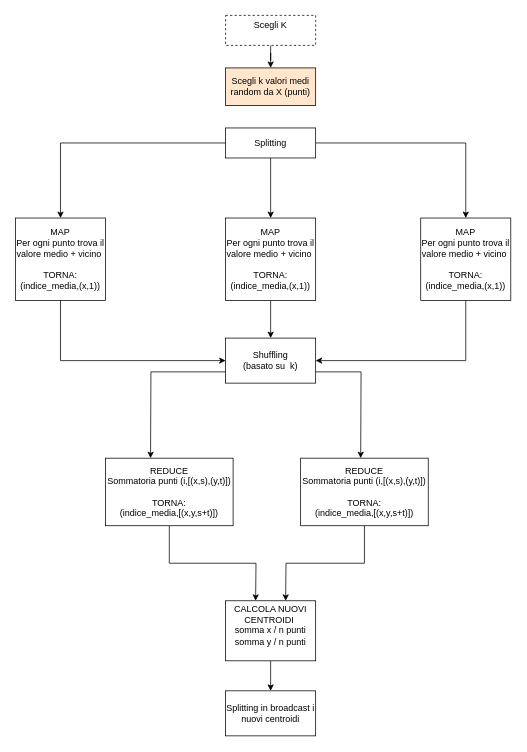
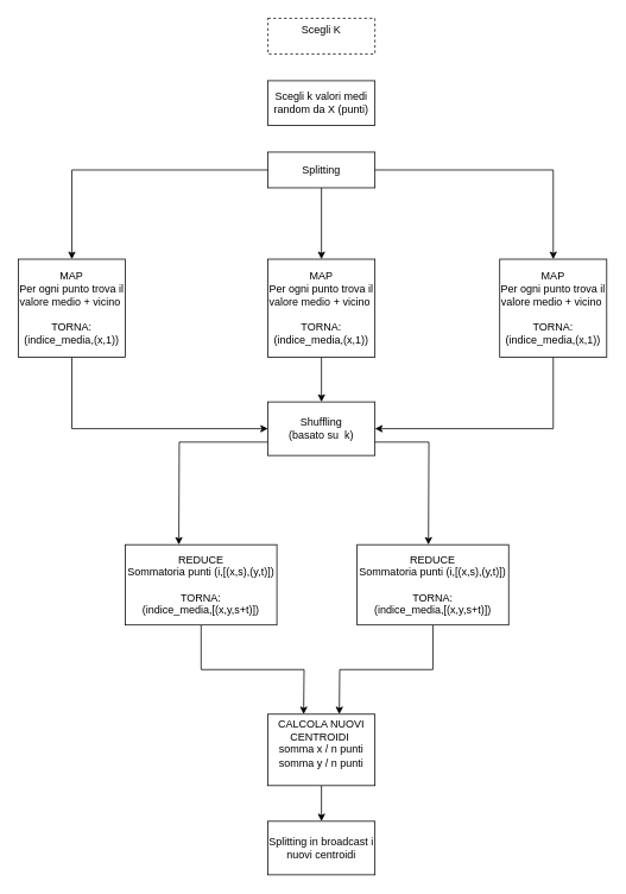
  <mxCell id="0" />
  <mxCell id="1" parent="0" />
- <mxCell id="2" style="edgeStyle=orthogonalEdgeStyle;rounded=0;orthogonalLoop=1;jettySize=auto;html=1;" parent="1" source="3" target="4" edge="1"><mxGeometry relative="1" as="geometry"><mxPoint x="360" y="100" as="targetPoint" /></mxGeometry></mxCell>
  <mxCell id="3" value="Scegli K&lt;div&gt;&lt;br&gt;&lt;/div&gt;" style="rounded=0;whiteSpace=wrap;html=1;dashed=1;" parent="1" vertex="1"><mxGeometry x="300" y="20" width="120" height="40" as="geometry" /></mxCell>
- <mxCell id="4" value="Scegli k valori medi random da X (punti)" style="rounded=0;whiteSpace=wrap;html=1;fillColor=#ffe6cc;" parent="1" vertex="1"><mxGeometry x="300" y="90" width="120" height="50" as="geometry" /></mxCell>
+ <mxCell id="4" value="Scegli k valori medi random da X (punti)" style="rounded=0;whiteSpace=wrap;html=1;" parent="1" vertex="1"><mxGeometry x="300" y="90" width="120" height="50" as="geometry" /></mxCell>
  <mxCell id="5" style="edgeStyle=orthogonalEdgeStyle;rounded=0;orthogonalLoop=1;jettySize=auto;html=1;exitX=0.5;exitY=1;exitDx=0;exitDy=0;entryX=0;entryY=0.5;entryDx=0;entryDy=0;" parent="1" source="6" target="17" edge="1"><mxGeometry relative="1" as="geometry" /></mxCell>
  <mxCell id="6" value="&lt;div&gt;MAP&lt;/div&gt;Per ogni punto trova il valore medio + vicino&amp;nbsp;&lt;div&gt;&lt;br&gt;&lt;/div&gt;&lt;div&gt;TORNA: (indice_media,(x,1))&lt;/div&gt;" style="rounded=0;whiteSpace=wrap;html=1;" parent="1" vertex="1"><mxGeometry x="20" y="290" width="120" height="110" as="geometry" /></mxCell>
  <mxCell id="7" style="edgeStyle=orthogonalEdgeStyle;rounded=0;orthogonalLoop=1;jettySize=auto;html=1;exitX=1;exitY=0.5;exitDx=0;exitDy=0;" parent="1" source="10" target="14" edge="1"><mxGeometry relative="1" as="geometry" /></mxCell>
  <mxCell id="8" style="edgeStyle=orthogonalEdgeStyle;rounded=0;orthogonalLoop=1;jettySize=auto;html=1;exitX=0.5;exitY=1;exitDx=0;exitDy=0;entryX=0.5;entryY=0;entryDx=0;entryDy=0;" parent="1" source="10" target="12" edge="1"><mxGeometry relative="1" as="geometry" /></mxCell>
  <mxCell id="9" style="edgeStyle=orthogonalEdgeStyle;rounded=0;orthogonalLoop=1;jettySize=auto;html=1;exitX=0;exitY=0.5;exitDx=0;exitDy=0;entryX=0.5;entryY=0;entryDx=0;entryDy=0;" parent="1" source="10" target="6" edge="1"><mxGeometry relative="1" as="geometry" /></mxCell>
  <mxCell id="10" value="Splitting" style="rounded=0;whiteSpace=wrap;html=1;" parent="1" vertex="1"><mxGeometry x="300" y="170" width="120" height="40" as="geometry" /></mxCell>
  <mxCell id="11" style="edgeStyle=orthogonalEdgeStyle;rounded=0;orthogonalLoop=1;jettySize=auto;html=1;exitX=0.5;exitY=1;exitDx=0;exitDy=0;entryX=0.5;entryY=0;entryDx=0;entryDy=0;" parent="1" source="12" target="17" edge="1"><mxGeometry relative="1" as="geometry" /></mxCell>
  <mxCell id="12" value="&lt;div&gt;MAP&lt;/div&gt;Per ogni punto trova il valore medio + vicino&amp;nbsp;&lt;div&gt;&lt;br&gt;&lt;/div&gt;&lt;div&gt;TORNA: (indice_media,(x,1))&lt;/div&gt;" style="rounded=0;whiteSpace=wrap;html=1;" parent="1" vertex="1"><mxGeometry x="300" y="290" width="120" height="110" as="geometry" /></mxCell>
  <mxCell id="13" style="edgeStyle=orthogonalEdgeStyle;rounded=0;orthogonalLoop=1;jettySize=auto;html=1;exitX=0.5;exitY=1;exitDx=0;exitDy=0;entryX=1;entryY=0.5;entryDx=0;entryDy=0;" parent="1" source="14" target="17" edge="1"><mxGeometry relative="1" as="geometry" /></mxCell>
  <mxCell id="14" value="&lt;div&gt;MAP&lt;/div&gt;Per ogni punto trova il valore medio + vicino&amp;nbsp;&lt;div&gt;&lt;br&gt;&lt;/div&gt;&lt;div&gt;TORNA: (indice_media,(x,1))&lt;/div&gt;" style="rounded=0;whiteSpace=wrap;html=1;" parent="1" vertex="1"><mxGeometry x="560" y="290" width="120" height="110" as="geometry" /></mxCell>
  <mxCell id="15" style="edgeStyle=orthogonalEdgeStyle;rounded=0;orthogonalLoop=1;jettySize=auto;html=1;exitX=0;exitY=0.75;exitDx=0;exitDy=0;" parent="1" source="17" edge="1"><mxGeometry relative="1" as="geometry"><mxPoint x="200" y="610" as="targetPoint" /></mxGeometry></mxCell>
  <mxCell id="16" style="edgeStyle=orthogonalEdgeStyle;rounded=0;orthogonalLoop=1;jettySize=auto;html=1;exitX=1;exitY=0.75;exitDx=0;exitDy=0;" parent="1" source="17" edge="1"><mxGeometry relative="1" as="geometry"><mxPoint x="480" y="610" as="targetPoint" /></mxGeometry></mxCell>
  <mxCell id="17" value="Shuffling&lt;div&gt;(basato su&amp;nbsp; k)&lt;/div&gt;" style="rounded=0;whiteSpace=wrap;html=1;" parent="1" vertex="1"><mxGeometry x="300" y="450" width="120" height="60" as="geometry" /></mxCell>
  <mxCell id="18" style="edgeStyle=orthogonalEdgeStyle;rounded=0;orthogonalLoop=1;jettySize=auto;html=1;exitX=0.5;exitY=1;exitDx=0;exitDy=0;" parent="1" source="19" edge="1"><mxGeometry relative="1" as="geometry"><mxPoint x="340" y="800" as="targetPoint" /></mxGeometry></mxCell>
  <mxCell id="19" value="REDUCE&lt;div&gt;Sommatoria punti (&lt;span style=&quot;color: rgba(0, 0, 0, 0); font-family: monospace; font-size: 0px; text-align: start; text-wrap: nowrap; background-color: initial;&quot;&gt;%3CmxGraphModel%3E%3Croot%3E%3CmxCell%20id%3D%220%22%2F%3E%3CmxCell%20id%3D%221%22%20parent%3D%220%22%2F%3E%3CmxCell%20id%3D%222%22%20value%3D%22%26lt%3Bdiv%26gt%3BMAP%26lt%3B%2Fdiv%26gt%3BPer%20ogni%20punto%20trova%20il%20valore%20medio%20%2B%20vicino%26amp%3Bnbsp%3B%26lt%3Bdiv%26gt%3B%26lt%3Bbr%26gt%3B%26lt%3B%2Fdiv%26gt%3B%26lt%3Bdiv%26gt%3BTORNA%3A%20(indice_media%2C(x%2C1))%26lt%3B%2Fdiv%26gt%3B%22%20style%3D%22rounded%3D0%3BwhiteSpace%3Dwrap%3Bhtml%3D1%3B%22%20vertex%3D%221%22%20parent%3D%221%22%3E%3CmxGeometry%20x%3D%2260%22%20y%3D%22290%22%20width%3D%22120%22%20height%3D%22110%22%20as%3D%22geometry%22%2F%3E%3C%2FmxCell%3E%3C%2Froot%3E%3C%2FmxGraphModel%3E&lt;/span&gt;&lt;span style=&quot;background-color: initial;&quot;&gt;i,[(x,s),(y,t)])&lt;/span&gt;&lt;/div&gt;&lt;div&gt;&lt;br&gt;&lt;/div&gt;&lt;div&gt;TORNA:&lt;/div&gt;&lt;div&gt;(indice_media,[(x,y,s+t)])&lt;/div&gt;" style="rounded=0;whiteSpace=wrap;html=1;" parent="1" vertex="1"><mxGeometry x="140" y="610" width="170" height="90" as="geometry" /></mxCell>
  <mxCell id="20" style="edgeStyle=orthogonalEdgeStyle;rounded=0;orthogonalLoop=1;jettySize=auto;html=1;exitX=0.5;exitY=1;exitDx=0;exitDy=0;" parent="1" source="21" edge="1"><mxGeometry relative="1" as="geometry"><mxPoint x="380" y="800" as="targetPoint" /></mxGeometry></mxCell>
  <mxCell id="21" value="REDUCE&lt;div&gt;Sommatoria punti (&lt;span style=&quot;color: rgba(0, 0, 0, 0); font-family: monospace; font-size: 0px; text-align: start; text-wrap: nowrap; background-color: initial;&quot;&gt;%3CmxGraphModel%3E%3Croot%3E%3CmxCell%20id%3D%220%22%2F%3E%3CmxCell%20id%3D%221%22%20parent%3D%220%22%2F%3E%3CmxCell%20id%3D%222%22%20value%3D%22%26lt%3Bdiv%26gt%3BMAP%26lt%3B%2Fdiv%26gt%3BPer%20ogni%20punto%20trova%20il%20valore%20medio%20%2B%20vicino%26amp%3Bnbsp%3B%26lt%3Bdiv%26gt%3B%26lt%3Bbr%26gt%3B%26lt%3B%2Fdiv%26gt%3B%26lt%3Bdiv%26gt%3BTORNA%3A%20(indice_media%2C(x%2C1))%26lt%3B%2Fdiv%26gt%3B%22%20style%3D%22rounded%3D0%3BwhiteSpace%3Dwrap%3Bhtml%3D1%3B%22%20vertex%3D%221%22%20parent%3D%221%22%3E%3CmxGeometry%20x%3D%2260%22%20y%3D%22290%22%20width%3D%22120%22%20height%3D%22110%22%20as%3D%22geometry%22%2F%3E%3C%2FmxCell%3E%3C%2Froot%3E%3C%2FmxGraphModel%3E&lt;/span&gt;&lt;span style=&quot;background-color: initial;&quot;&gt;i,[(x,s),(y,t)])&lt;/span&gt;&lt;/div&gt;&lt;div&gt;&lt;br&gt;&lt;/div&gt;&lt;div&gt;TORNA:&lt;/div&gt;&lt;div&gt;(indice_media,[(x,y,s+t)])&lt;/div&gt;" style="rounded=0;whiteSpace=wrap;html=1;" parent="1" vertex="1"><mxGeometry x="400" y="610" width="170" height="90" as="geometry" /></mxCell>
  <mxCell id="22" style="edgeStyle=orthogonalEdgeStyle;rounded=0;orthogonalLoop=1;jettySize=auto;html=1;exitX=0.5;exitY=1;exitDx=0;exitDy=0;" parent="1" source="23" target="24" edge="1"><mxGeometry relative="1" as="geometry" /></mxCell>
  <mxCell id="23" value="CALCOLA NUOVI CENTROIDI&amp;nbsp;&lt;div&gt;somma x / n punti&lt;/div&gt;&lt;div&gt;somma y / n punti&lt;/div&gt;&lt;div&gt;&lt;br&gt;&lt;/div&gt;" style="rounded=0;whiteSpace=wrap;html=1;" parent="1" vertex="1"><mxGeometry x="300" y="800" width="120" height="80" as="geometry" /></mxCell>
  <mxCell id="24" value="Splitting in broadcast i nuovi centroidi" style="rounded=0;whiteSpace=wrap;html=1;" parent="1" vertex="1"><mxGeometry x="300" y="920" width="120" height="60" as="geometry" /></mxCell>
